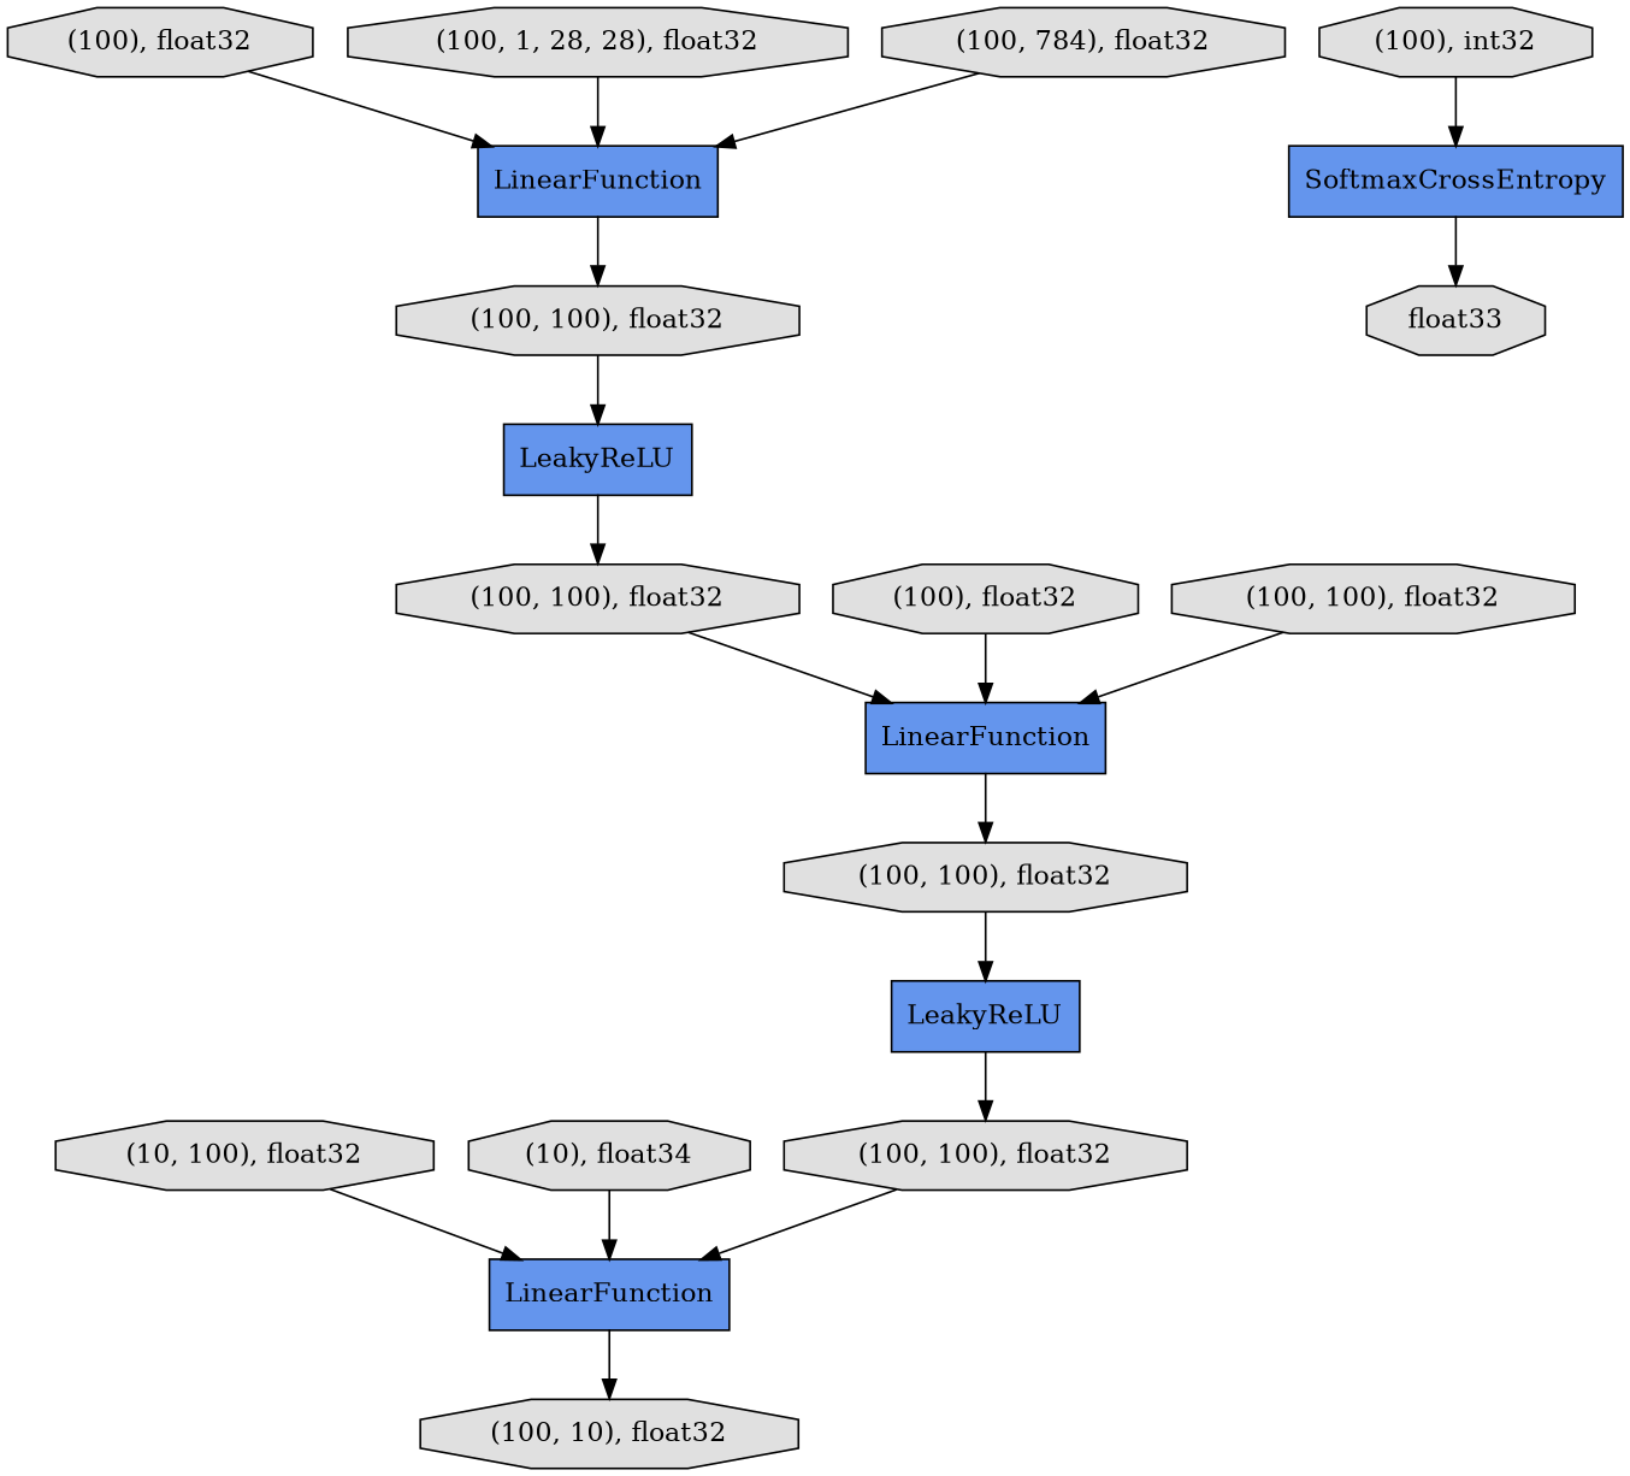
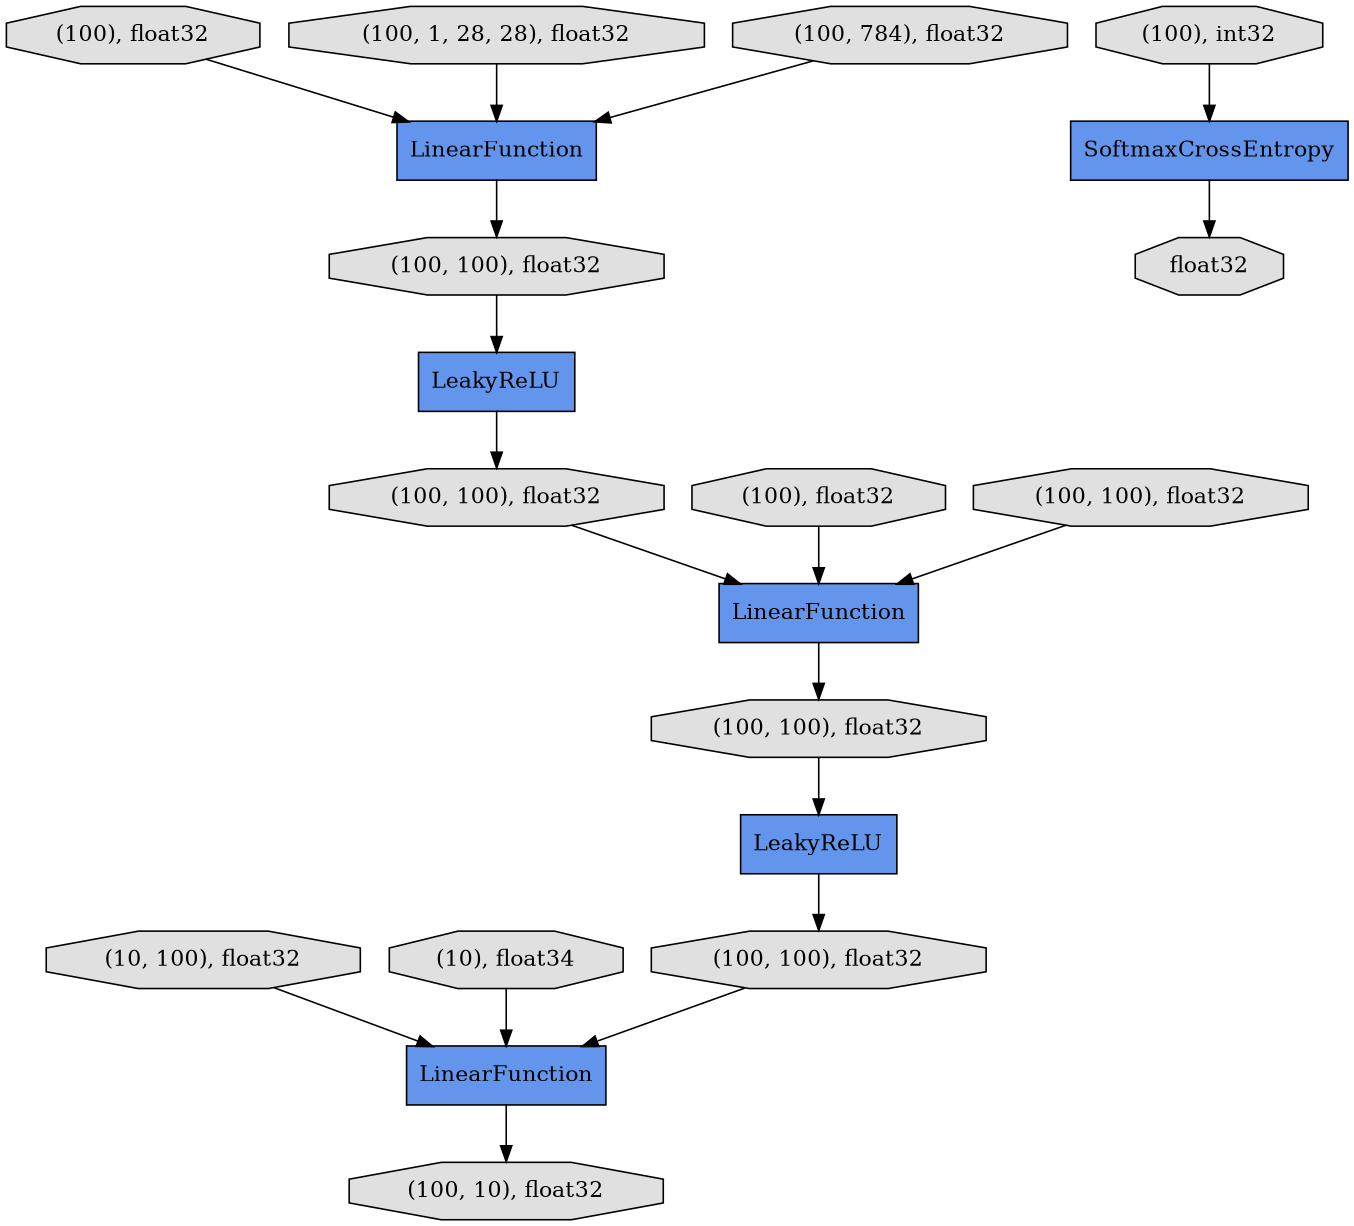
  digraph {
    rankdir=TB
    node [fillcolor="#E0E0E0" shape=octagon style=filled]
    n1 [fillcolor="#6495ED" label=LeakyReLU shape=record]
    n2 [label="(100, 100), float32"]
    n3 [fillcolor="#6495ED" label=LinearFunction shape=record]
    n4 [label="(100), float32"]
    n5 [fillcolor="#6495ED" label=LinearFunction shape=record]
    n6 [label="(100, 100), float32"]
    n7 [label="(100, 10), float32"]
    n8 [label="(100, 100), float32"]
    n9 [fillcolor="#6495ED" label=LinearFunction shape=record]
    n10 [label="(100, 100), float32"]
-   n11 [label=float33]
+   n11 [label=float32]
    n12 [label="(100), float32"]
    n13 [fillcolor="#6495ED" label=SoftmaxCrossEntropy shape=record]
    n14 [label="(100, 1, 28, 28), float32"]
    n15 [label="(100), int32"]
    n16 [fillcolor="#6495ED" label=LeakyReLU shape=record]
    n17 [label="(10, 100), float32"]
    n18 [label="(100, 784), float32"]
    n19 [label="(100, 100), float32"]
    n20 [label="(10), float34"]
    n1 -> n2
    n2 -> n3
    n3 -> n7
    n4 -> n5
    n5 -> n6
    n6 -> n16
    n8 -> n9
    n9 -> n10
    n10 -> n1
    n12 -> n9
    n13 -> n11
    n14 -> n5
    n15 -> n13
    n16 -> n8
    n17 -> n3
    n18 -> n5
    n19 -> n9
    n20 -> n3
  }
